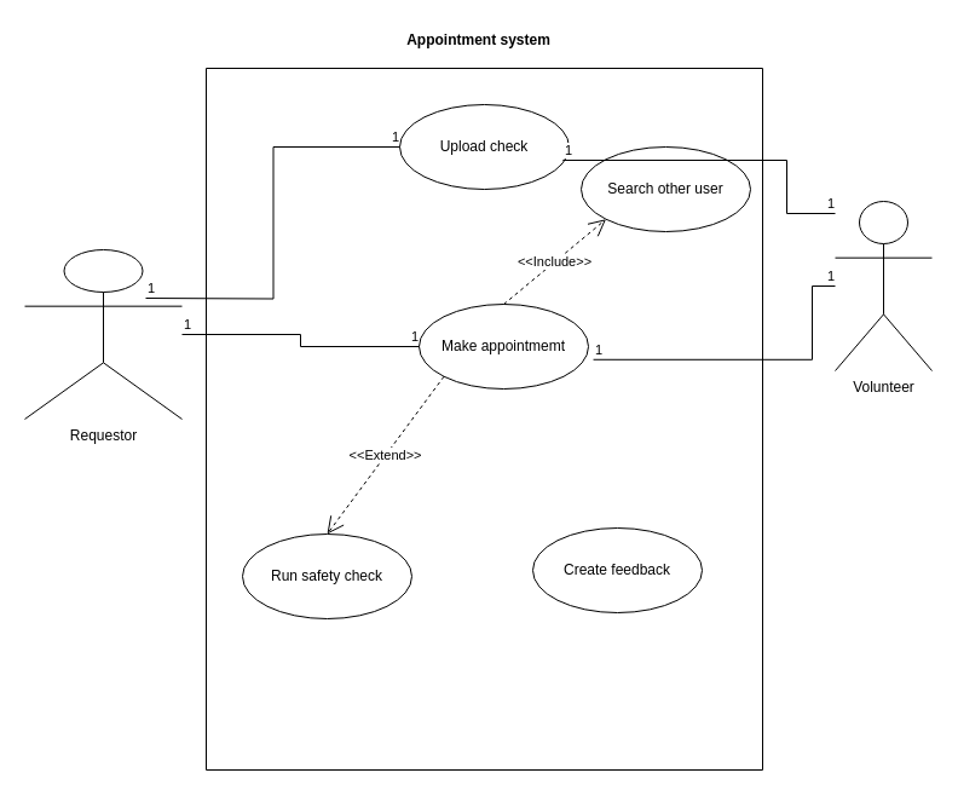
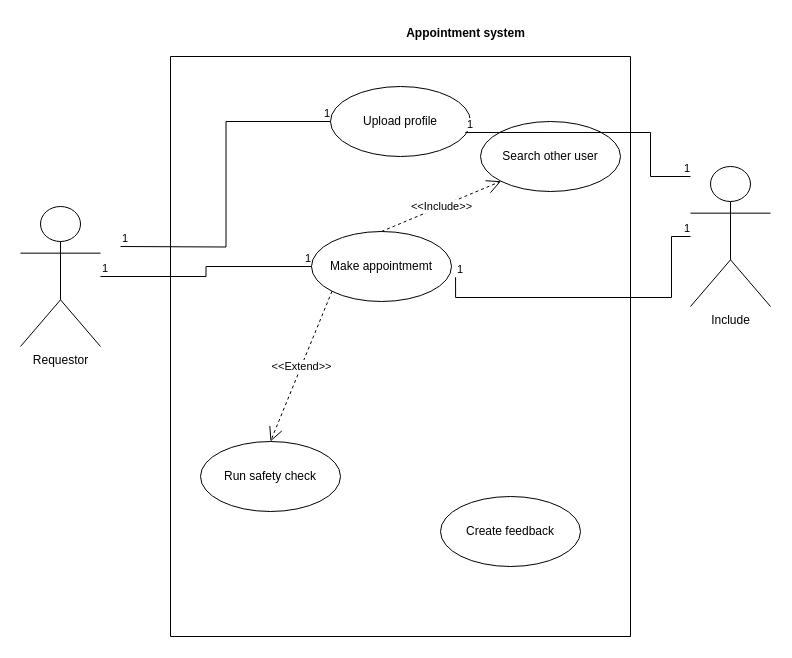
  <mxCell id="0" />
  <mxCell id="1" parent="0" />
  <mxCell id="2" value="" style="swimlane;startSize=0;" vertex="1" parent="1"><mxGeometry x="170" y="56" width="460" height="580" as="geometry" /></mxCell>
- <mxCell id="3" value="Upload check" style="ellipse;whiteSpace=wrap;html=1;" vertex="1" parent="2"><mxGeometry x="160" y="30" width="140" height="70" as="geometry" /></mxCell>
+ <mxCell id="3" value="Upload profile" style="ellipse;whiteSpace=wrap;html=1;" vertex="1" parent="2"><mxGeometry x="160" y="30" width="140" height="70" as="geometry" /></mxCell>
  <mxCell id="4" value="Search other user" style="ellipse;whiteSpace=wrap;html=1;" vertex="1" parent="2"><mxGeometry x="310" y="65" width="140" height="70" as="geometry" /></mxCell>
- <mxCell id="5" value="Make appointmemt" style="ellipse;whiteSpace=wrap;html=1;" vertex="1" parent="2"><mxGeometry x="176" y="195" width="140" height="70" as="geometry" /></mxCell>
+ <mxCell id="5" value="Make appointmemt" style="ellipse;whiteSpace=wrap;html=1;" vertex="1" parent="2"><mxGeometry x="141" y="175" width="140" height="70" as="geometry" /></mxCell>
  <mxCell id="6" value="&amp;lt;&amp;lt;Include&amp;gt;&amp;gt;" style="endArrow=open;endSize=12;dashed=1;html=1;rounded=0;exitX=0.5;exitY=0;exitDx=0;exitDy=0;entryX=0;entryY=1;entryDx=0;entryDy=0;" edge="1" parent="2" source="5" target="4"><mxGeometry width="160" relative="1" as="geometry"><mxPoint x="146" y="320" as="sourcePoint" /><mxPoint x="296" y="160" as="targetPoint" /></mxGeometry></mxCell>
  <mxCell id="7" value="Run safety check" style="ellipse;whiteSpace=wrap;html=1;" vertex="1" parent="2"><mxGeometry x="30" y="385" width="140" height="70" as="geometry" /></mxCell>
  <mxCell id="8" value="&amp;lt;&amp;lt;Extend&amp;gt;&amp;gt;" style="endArrow=open;endSize=12;dashed=1;html=1;rounded=0;exitX=0;exitY=1;exitDx=0;exitDy=0;entryX=0.5;entryY=0;entryDx=0;entryDy=0;" edge="1" parent="2" source="5" target="7"><mxGeometry width="160" relative="1" as="geometry"><mxPoint x="146" y="320" as="sourcePoint" /><mxPoint x="306" y="320" as="targetPoint" /></mxGeometry></mxCell>
- <mxCell id="9" value="Create feedback" style="ellipse;whiteSpace=wrap;html=1;" vertex="1" parent="2"><mxGeometry x="270" y="380" width="140" height="70" as="geometry" /></mxCell>
- <mxCell id="10" value="Requestor" style="shape=umlActor;verticalLabelPosition=bottom;verticalAlign=top;html=1;outlineConnect=0;" vertex="1" parent="1"><mxGeometry x="20" y="206" width="130" height="140" as="geometry" /></mxCell>
- <mxCell id="11" value="Volunteer" style="shape=umlActor;verticalLabelPosition=bottom;verticalAlign=top;html=1;outlineConnect=0;" vertex="1" parent="1"><mxGeometry x="690" y="166" width="80" height="140" as="geometry" /></mxCell>
+ <mxCell id="9" value="Create feedback" style="ellipse;whiteSpace=wrap;html=1;" vertex="1" parent="2"><mxGeometry x="270" y="440" width="140" height="70" as="geometry" /></mxCell>
+ <mxCell id="10" value="Requestor" style="shape=umlActor;verticalLabelPosition=bottom;verticalAlign=top;html=1;outlineConnect=0;" vertex="1" parent="1"><mxGeometry x="20" y="206" width="80" height="140" as="geometry" /></mxCell>
+ <mxCell id="11" value="Include" style="shape=umlActor;verticalLabelPosition=bottom;verticalAlign=top;html=1;outlineConnect=0;" vertex="1" parent="1"><mxGeometry x="690" y="166" width="80" height="140" as="geometry" /></mxCell>
  <mxCell id="12" value="" style="endArrow=none;html=1;edgeStyle=orthogonalEdgeStyle;rounded=0;entryX=0;entryY=0.5;entryDx=0;entryDy=0;" edge="1" parent="1" source="10" target="5"><mxGeometry relative="1" as="geometry"><mxPoint x="310" y="366" as="sourcePoint" /><mxPoint x="470" y="366" as="targetPoint" /></mxGeometry></mxCell>
  <mxCell id="13" value="1" style="edgeLabel;resizable=0;html=1;align=left;verticalAlign=bottom;" connectable="0" vertex="1" parent="12"><mxGeometry x="-1" relative="1" as="geometry" /></mxCell>
  <mxCell id="14" value="1" style="edgeLabel;resizable=0;html=1;align=right;verticalAlign=bottom;" connectable="0" vertex="1" parent="12"><mxGeometry x="1" relative="1" as="geometry" /></mxCell>
  <mxCell id="15" value="" style="endArrow=none;html=1;edgeStyle=orthogonalEdgeStyle;rounded=0;exitX=1.029;exitY=0.654;exitDx=0;exitDy=0;exitPerimeter=0;" edge="1" parent="1" source="5" target="11"><mxGeometry relative="1" as="geometry"><mxPoint x="310" y="366" as="sourcePoint" /><mxPoint x="670" y="246" as="targetPoint" /><Array as="points"><mxPoint x="671" y="297" /><mxPoint x="671" y="236" /></Array></mxGeometry></mxCell>
  <mxCell id="16" value="1" style="edgeLabel;resizable=0;html=1;align=left;verticalAlign=bottom;" connectable="0" vertex="1" parent="15"><mxGeometry x="-1" relative="1" as="geometry" /></mxCell>
  <mxCell id="17" value="1" style="edgeLabel;resizable=0;html=1;align=right;verticalAlign=bottom;" connectable="0" vertex="1" parent="15"><mxGeometry x="1" relative="1" as="geometry" /></mxCell>
  <mxCell id="18" value="" style="endArrow=none;html=1;edgeStyle=orthogonalEdgeStyle;rounded=0;entryX=0;entryY=0.5;entryDx=0;entryDy=0;" edge="1" parent="1" target="3"><mxGeometry relative="1" as="geometry"><mxPoint x="120" y="246" as="sourcePoint" /><mxPoint x="470" y="366" as="targetPoint" /></mxGeometry></mxCell>
  <mxCell id="19" value="1" style="edgeLabel;resizable=0;html=1;align=left;verticalAlign=bottom;" connectable="0" vertex="1" parent="18"><mxGeometry x="-1" relative="1" as="geometry" /></mxCell>
  <mxCell id="20" value="1" style="edgeLabel;resizable=0;html=1;align=right;verticalAlign=bottom;" connectable="0" vertex="1" parent="18"><mxGeometry x="1" relative="1" as="geometry" /></mxCell>
  <mxCell id="21" value="" style="endArrow=none;html=1;edgeStyle=orthogonalEdgeStyle;rounded=0;exitX=0.963;exitY=0.657;exitDx=0;exitDy=0;exitPerimeter=0;" edge="1" parent="1" source="3"><mxGeometry relative="1" as="geometry"><mxPoint x="320" y="366" as="sourcePoint" /><mxPoint x="690" y="176" as="targetPoint" /><Array as="points"><mxPoint x="650" y="132" /><mxPoint x="650" y="176" /></Array></mxGeometry></mxCell>
  <mxCell id="22" value="1" style="edgeLabel;resizable=0;html=1;align=left;verticalAlign=bottom;" connectable="0" vertex="1" parent="21"><mxGeometry x="-1" relative="1" as="geometry" /></mxCell>
  <mxCell id="23" value="1" style="edgeLabel;resizable=0;html=1;align=right;verticalAlign=bottom;" connectable="0" vertex="1" parent="21"><mxGeometry x="1" relative="1" as="geometry" /></mxCell>
- <mxCell id="24" value="Appointment system" style="text;align=center;fontStyle=1;verticalAlign=middle;spacingLeft=3;spacingRight=3;strokeColor=none;rotatable=0;points=[[0,0.5],[1,0.5]];portConstraint=eastwest;html=1;" vertex="1" parent="1"><mxGeometry x="310" y="20" width="170" height="26" as="geometry" /></mxCell>
+ <mxCell id="24" value="Appointment system" style="text;align=center;fontStyle=1;verticalAlign=middle;spacingLeft=3;spacingRight=3;strokeColor=none;rotatable=0;points=[[0,0.5],[1,0.5]];portConstraint=eastwest;html=1;" vertex="1" parent="1"><mxGeometry x="380" y="20" width="170" height="26" as="geometry" /></mxCell>
